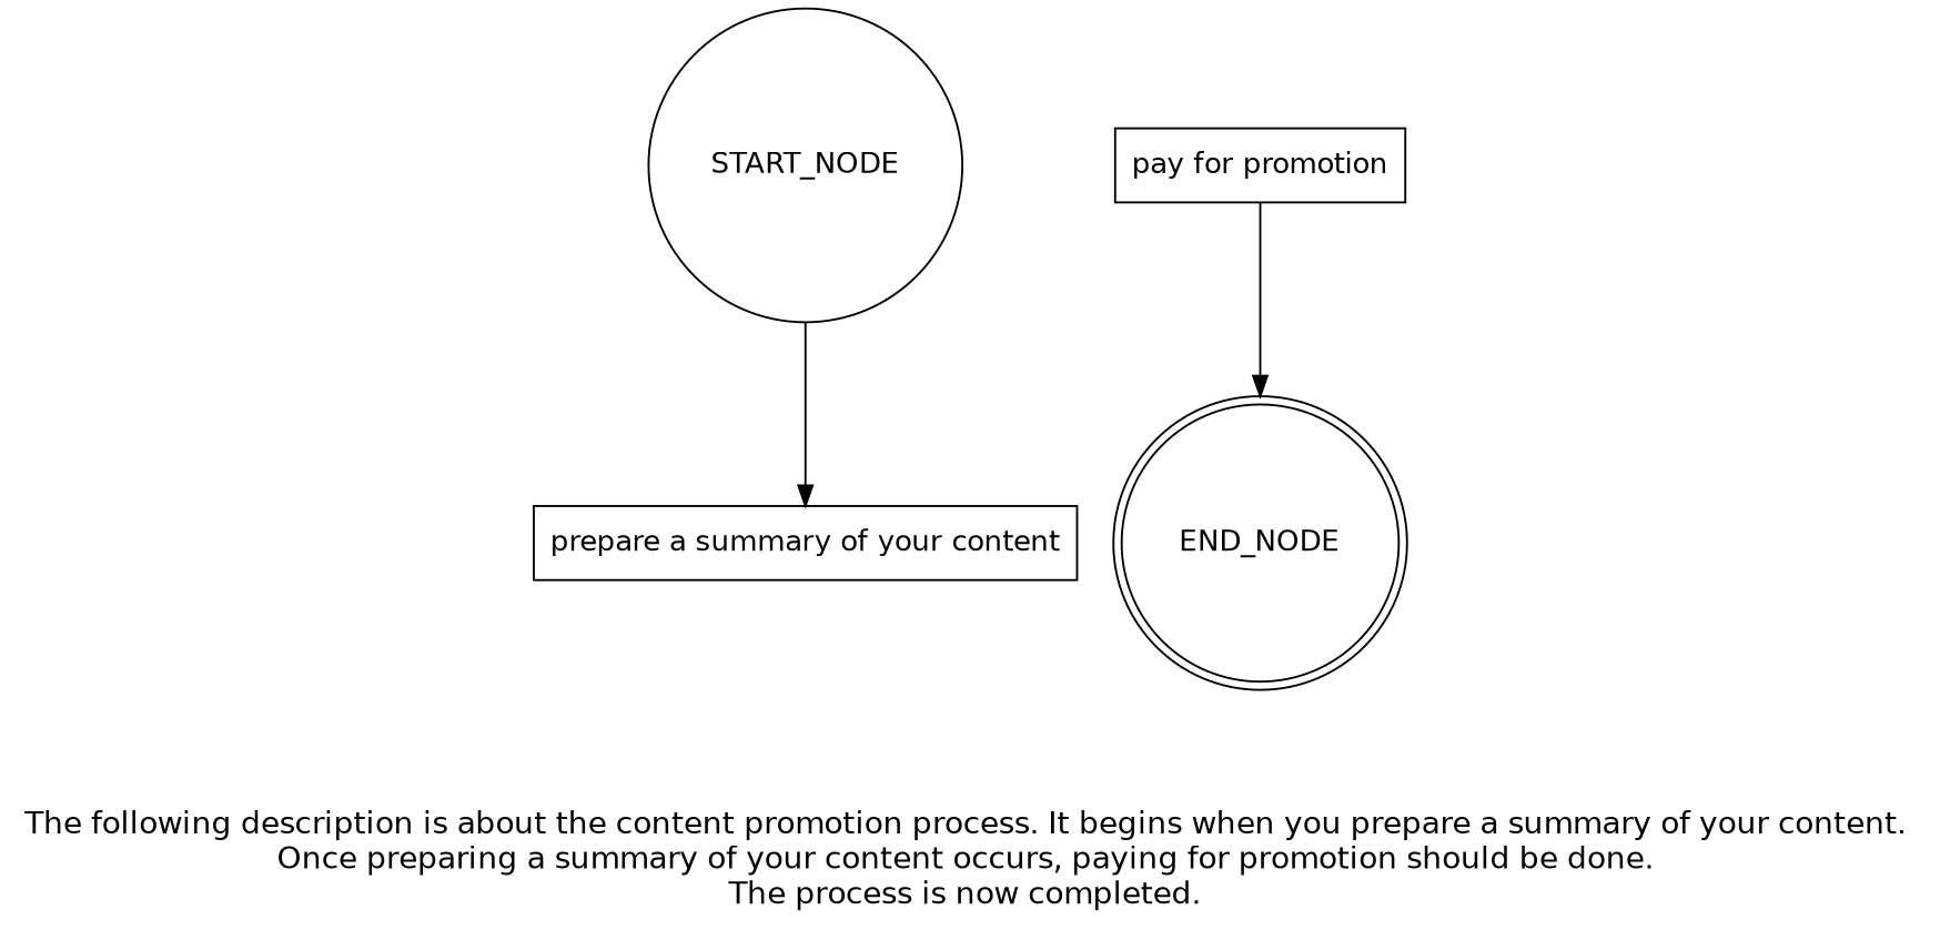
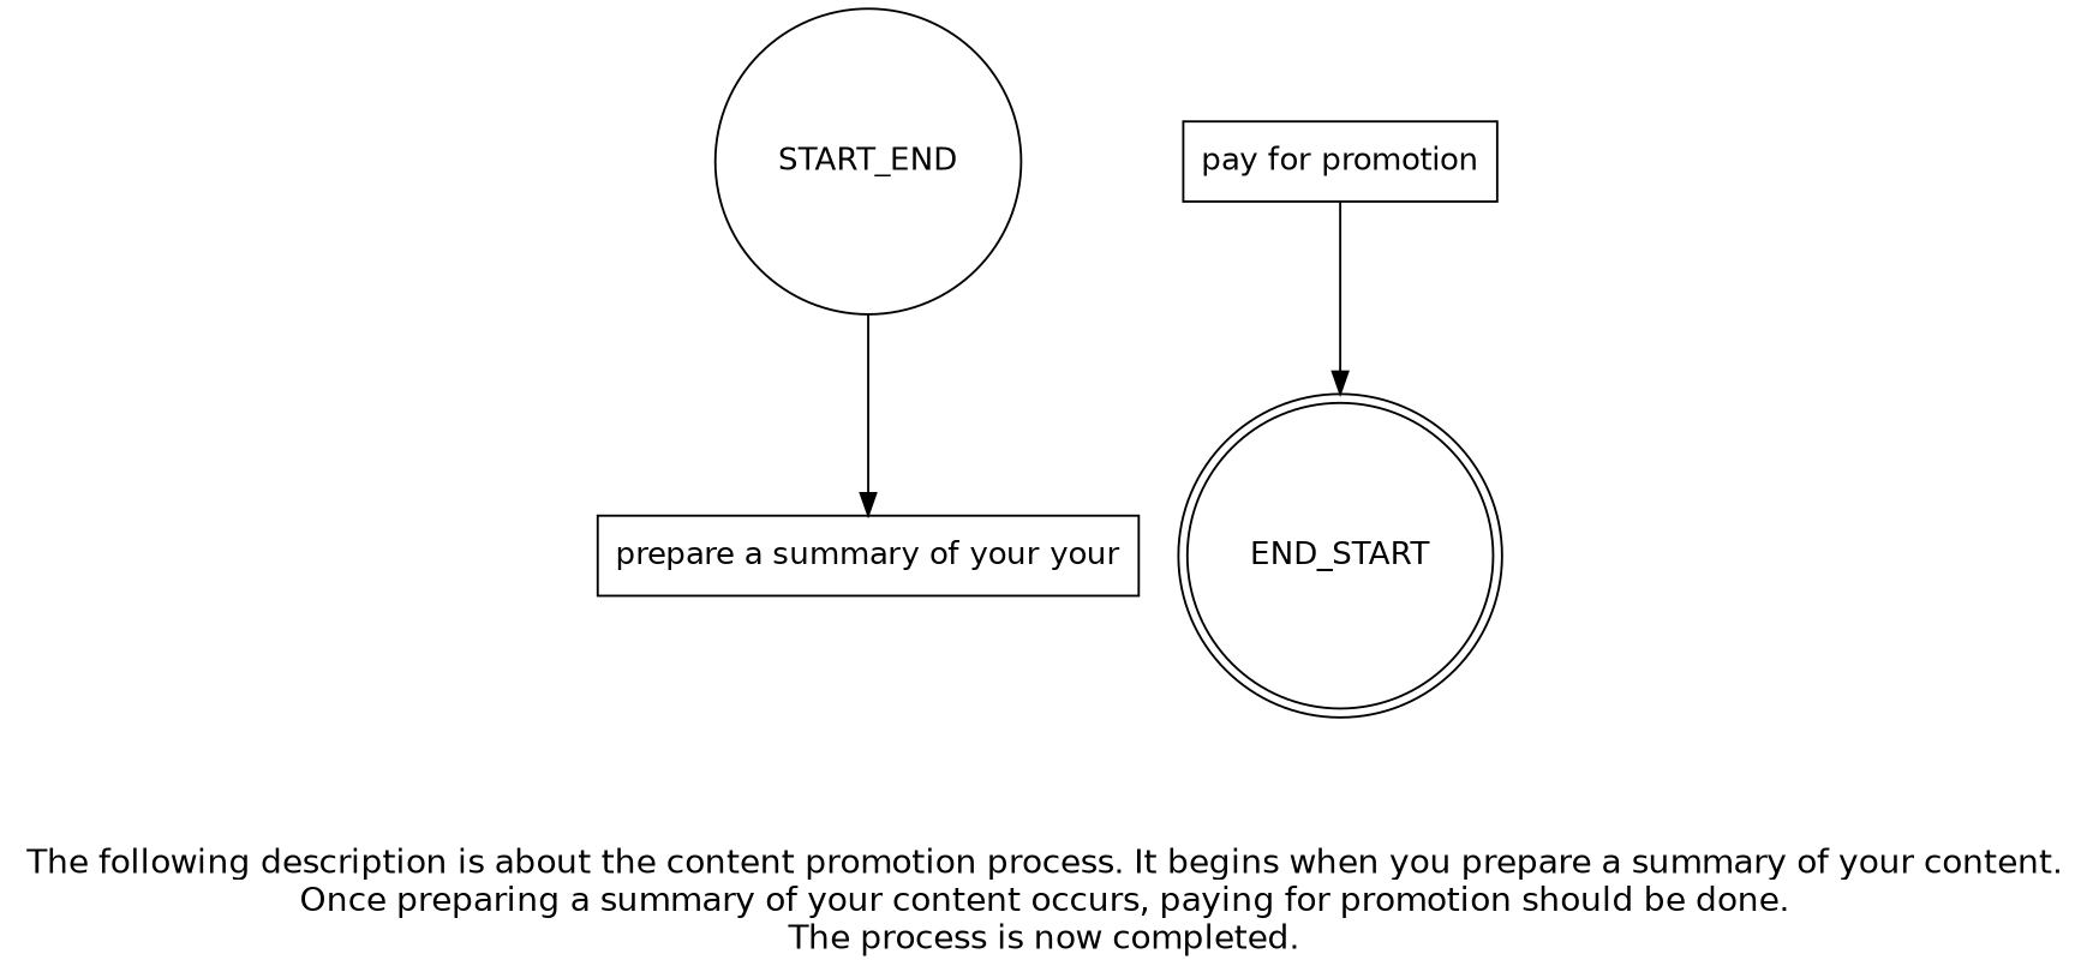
  digraph {
    fontname="DejaVu Sans"
    fontsize=15
    label="\n\n\nThe following description is about the content promotion process. It begins when you prepare a summary of your content. \nOnce preparing a summary of your content occurs, paying for promotion should be done. \nThe process is now completed. \n"
    rankdir=TB
    node [fontname="DejaVu Sans" shape=box]
    edge [fontname="DejaVu Sans"]
-   "prepare a summary of your content"
+   "prepare a summary of your content" [label="prepare a summary of your your"]
    "pay for promotion"
-   END_NODE [shape=doublecircle width=0.2]
-   START_NODE [shape=circle width=0.3]
+   END_NODE [shape=doublecircle width=0.2 label=END_START]
+   START_NODE [shape=circle width=0.3 label=START_END]
    subgraph sub_1 {
      "prepare a summary of your content"
      "pay for promotion"
    }
    "pay for promotion" -> END_NODE
    START_NODE -> "prepare a summary of your content"
  }
